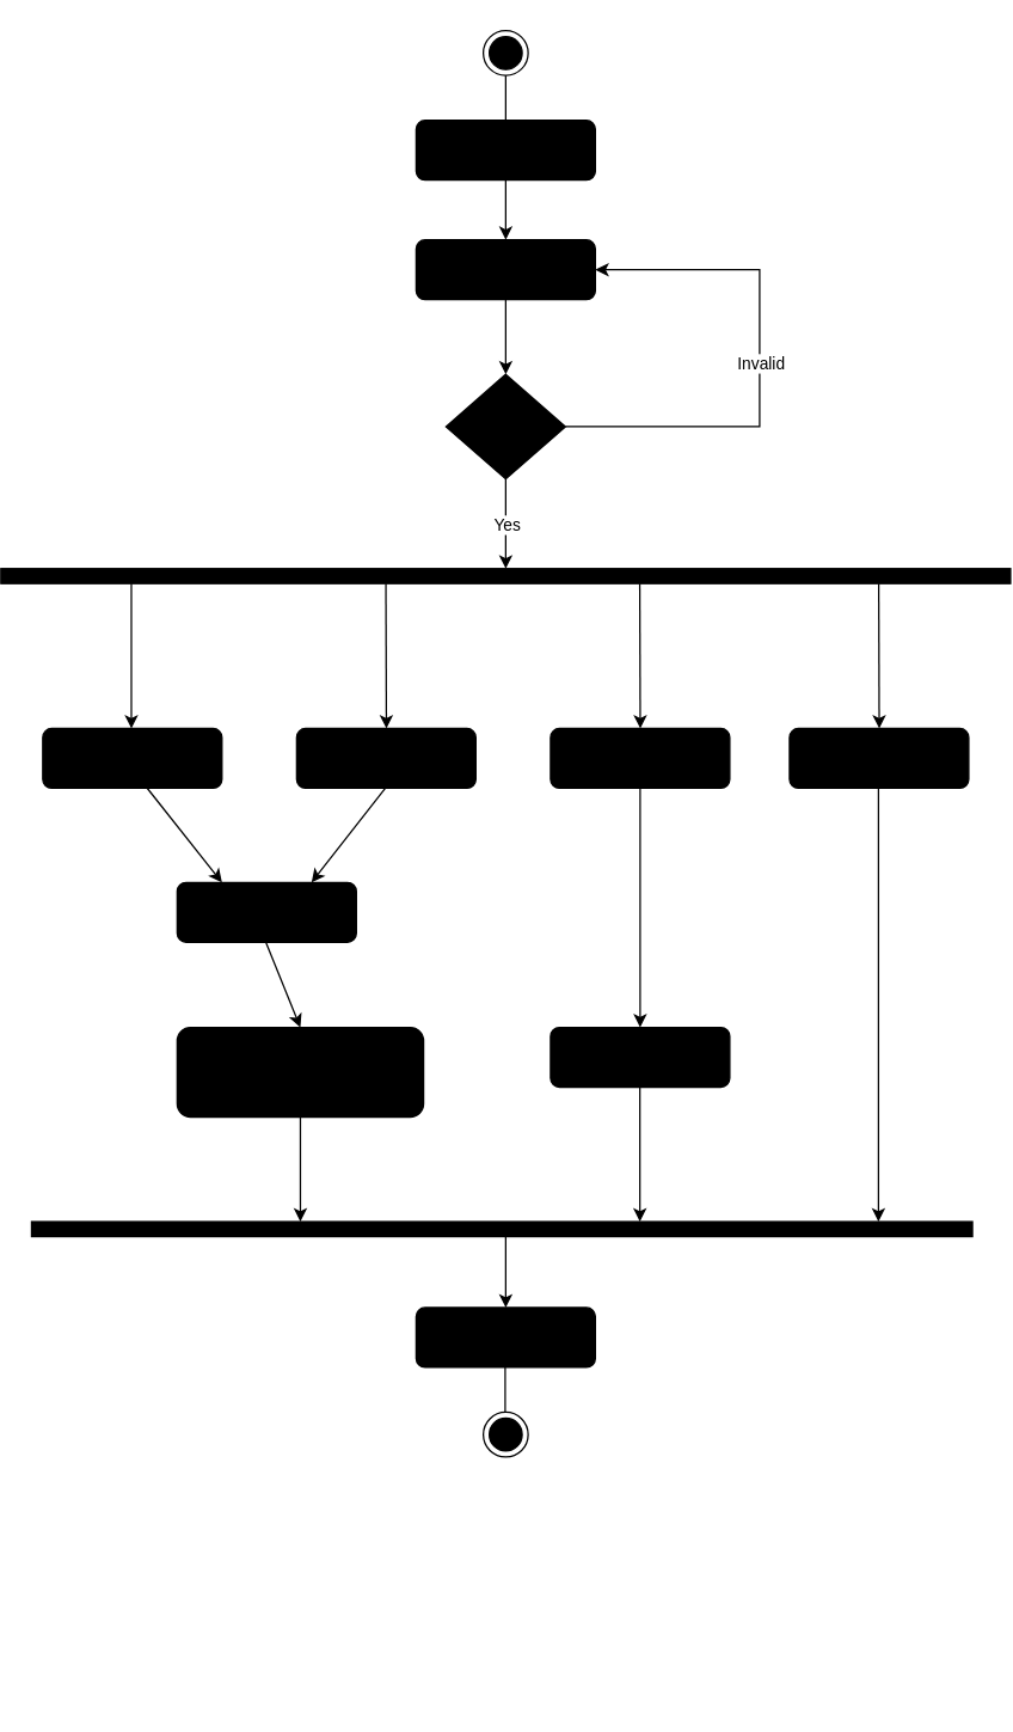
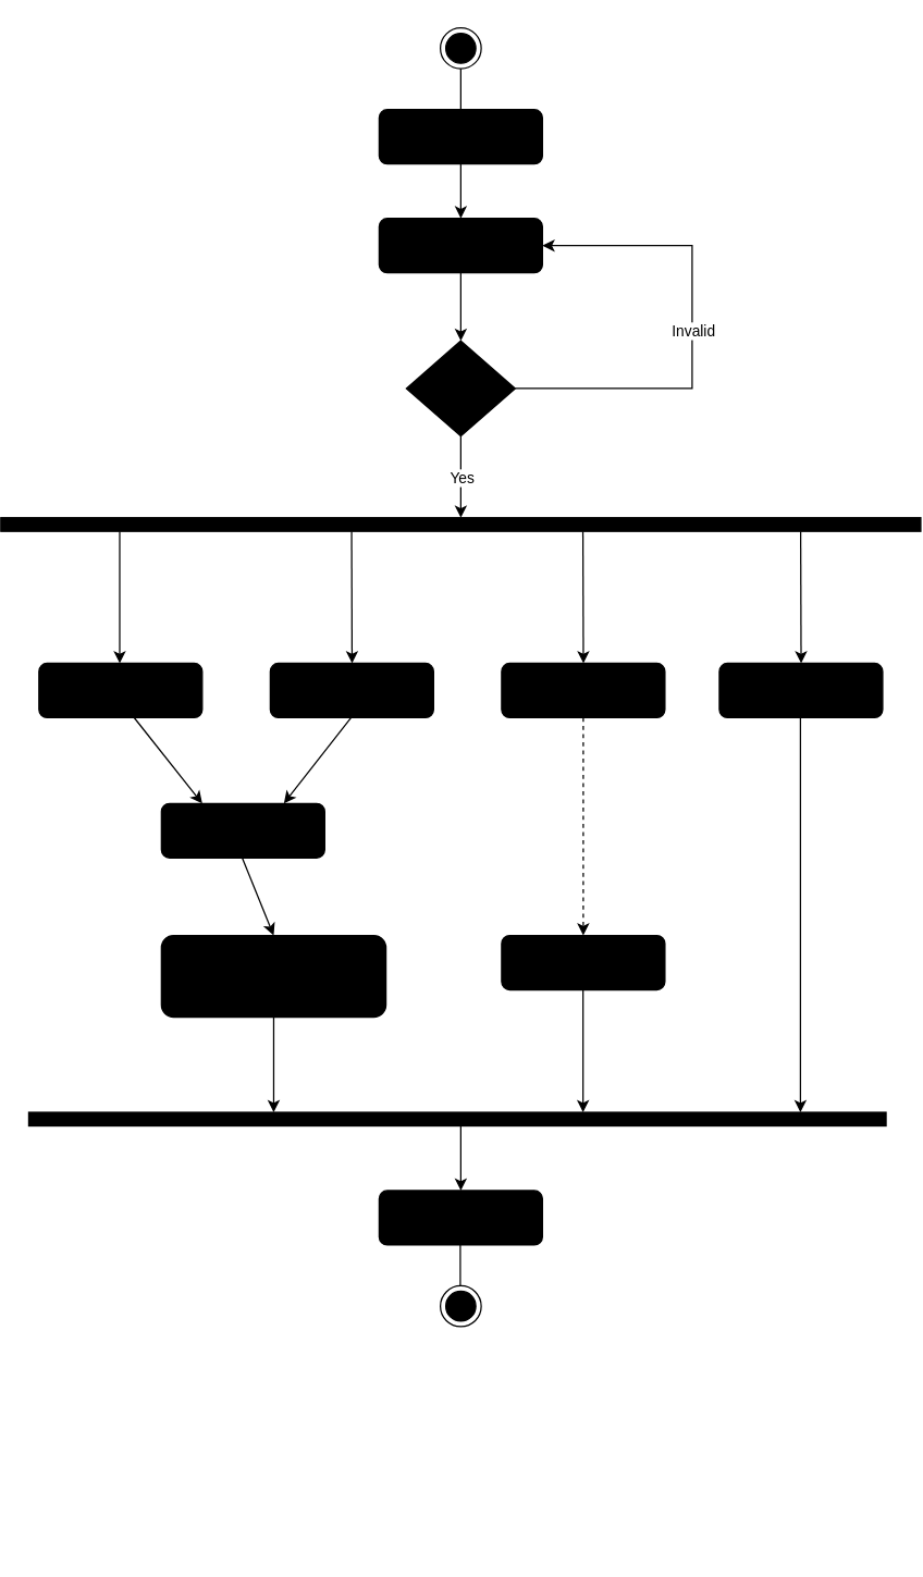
  <mxCell id="0" />
  <mxCell id="1" parent="0" />
  <mxCell id="2" value="&lt;font style=&quot;color: light-dark(rgb(0, 0, 0), rgb(0, 0, 0));&quot;&gt;Log in&lt;/font&gt;" style="rounded=1;whiteSpace=wrap;html=1;fontSize=12;glass=0;strokeWidth=1;shadow=0;fillColor=light-dark(#FCD34D,#FCD34D);strokeColor=light-dark(#000000,#000000);gradientColor=light-dark(#F59E0B,#F59E0B);gradientDirection=east;" parent="1" vertex="1"><mxGeometry x="270" y="80" width="120" height="40" as="geometry" /></mxCell>
  <mxCell id="3" value="&lt;font style=&quot;color: light-dark(rgb(0, 0, 0), rgb(0, 0, 0));&quot;&gt;Check&lt;/font&gt;" style="rhombus;whiteSpace=wrap;html=1;shadow=0;fontFamily=Helvetica;fontSize=12;align=center;strokeWidth=1;spacing=6;spacingTop=-4;fillColor=light-dark(#FCD34D,#FCD34D);strokeColor=light-dark(#000000,#000000);gradientColor=light-dark(#F59E0B,#F59E0B);gradientDirection=east;" parent="1" vertex="1"><mxGeometry x="290" y="250" width="80" height="70" as="geometry" /></mxCell>
  <mxCell id="4" value="&lt;font style=&quot;color: light-dark(rgb(0, 0, 0), rgb(0, 0, 0));&quot;&gt;Log out&lt;/font&gt;" style="rounded=1;whiteSpace=wrap;html=1;fontSize=12;glass=0;strokeWidth=1;shadow=0;strokeColor=light-dark(#000000,#000000);fillColor=light-dark(#FCD34D,#FCD34D);gradientColor=light-dark(#F59E0B,#F59E0B);gradientDirection=east;" parent="1" vertex="1"><mxGeometry x="270" y="874.5" width="120" height="40" as="geometry" /></mxCell>
  <mxCell id="5" value="" style="ellipse;html=1;shape=endState;fillColor=light-dark(#FCD34D,#FCD34D);strokeColor=light-dark(#000000,#000000);gradientColor=light-dark(#F59E0B,#F59E0B);gradientDirection=east;shadow=0;" parent="1" vertex="1"><mxGeometry x="315" y="20" width="30" height="30" as="geometry" /></mxCell>
  <mxCell id="6" value="" style="endArrow=none;html=1;rounded=0;strokeColor=light-dark(#000000,#000000);entryX=0.5;entryY=1;entryDx=0;entryDy=0;exitX=0.5;exitY=0;exitDx=0;exitDy=0;" parent="1" source="2" target="5" edge="1"><mxGeometry width="50" height="50" relative="1" as="geometry"><mxPoint x="305" y="80" as="sourcePoint" /><mxPoint x="355" y="30" as="targetPoint" /></mxGeometry></mxCell>
  <mxCell id="7" value="" style="ellipse;html=1;shape=endState;fillColor=light-dark(#FCD34D,#FCD34D);strokeColor=light-dark(#000000,#000000);gradientColor=light-dark(#F59E0B,#F59E0B);gradientDirection=east;shadow=0;" parent="1" vertex="1"><mxGeometry x="315" y="944.5" width="30" height="30" as="geometry" /></mxCell>
  <mxCell id="8" value="&lt;font style=&quot;color: light-dark(rgb(0, 0, 0), rgb(0, 0, 0));&quot;&gt;Authentication&lt;/font&gt;" style="rounded=1;whiteSpace=wrap;html=1;fontSize=12;glass=0;strokeWidth=1;shadow=0;fillColor=light-dark(#FCD34D,#FCD34D);strokeColor=light-dark(#000000,#000000);gradientColor=light-dark(#F59E0B,#F59E0B);gradientDirection=east;" parent="1" vertex="1"><mxGeometry x="270" y="160" width="120" height="40" as="geometry" /></mxCell>
  <mxCell id="9" value="" style="html=1;points=[[0,0,0,0,5],[0,1,0,0,-5],[1,0,0,0,5],[1,1,0,0,-5]];perimeter=orthogonalPerimeter;outlineConnect=0;targetShapes=umlLifeline;portConstraint=eastwest;newEdgeStyle={&quot;curved&quot;:0,&quot;rounded&quot;:0};rotation=-90;strokeColor=light-dark(#000000,#000000);fillColor=light-dark(#FCD34D,#FCD34D);gradientColor=light-dark(#F59E0B,#F59E0B);gradientDirection=south;shadow=0;" parent="1" vertex="1"><mxGeometry x="325" y="47" width="10" height="676" as="geometry" /></mxCell>
  <mxCell id="10" value="&lt;font style=&quot;color: light-dark(rgb(0, 0, 0), rgb(0, 0, 0));&quot;&gt;View products&lt;/font&gt;" style="rounded=1;whiteSpace=wrap;html=1;fontSize=12;glass=0;strokeWidth=1;shadow=0;fillColor=light-dark(#FCD34D,#FCD34D);strokeColor=light-dark(#000000,#000000);gradientColor=light-dark(#F59E0B,#F59E0B);gradientDirection=east;" parent="1" vertex="1"><mxGeometry x="20" y="487" width="120" height="40" as="geometry" /></mxCell>
  <mxCell id="11" value="&lt;font style=&quot;color: light-dark(rgb(0, 0, 0), rgb(0, 0, 0));&quot;&gt;Purchase products&lt;/font&gt;" style="rounded=1;whiteSpace=wrap;html=1;fontSize=12;glass=0;strokeWidth=1;shadow=0;strokeColor=light-dark(#000000,#000000);fillColor=light-dark(#FCD34D,#FCD34D);gradientColor=light-dark(#F59E0B,#F59E0B);gradientDirection=east;" parent="1" vertex="1"><mxGeometry x="110" y="590" width="120" height="40" as="geometry" /></mxCell>
  <mxCell id="12" value="" style="html=1;points=[[0,0,0,0,5],[0,1,0,0,-5],[1,0,0,0,5],[1,1,0,0,-5]];perimeter=orthogonalPerimeter;outlineConnect=0;targetShapes=umlLifeline;portConstraint=eastwest;newEdgeStyle={&quot;curved&quot;:0,&quot;rounded&quot;:0};rotation=-90;strokeColor=light-dark(#000000,#000000);fillColor=light-dark(#FCD34D,#FCD34D);gradientColor=light-dark(#F59E0B,#F59E0B);gradientDirection=south;shadow=0;" parent="1" vertex="1"><mxGeometry x="322.5" y="507" width="10" height="630" as="geometry" /></mxCell>
  <mxCell id="13" value="&lt;font style=&quot;color: light-dark(rgb(0, 0, 0), rgb(0, 0, 0));&quot;&gt;Place Custom Orders&lt;/font&gt;" style="rounded=1;whiteSpace=wrap;html=1;fontSize=12;glass=0;strokeWidth=1;shadow=0;fillColor=light-dark(#FCD34D,#FCD34D);strokeColor=light-dark(#000000,#000000);gradientColor=light-dark(#F59E0B,#F59E0B);gradientDirection=east;" parent="1" vertex="1"><mxGeometry x="360" y="487" width="120" height="40" as="geometry" /></mxCell>
  <mxCell id="14" value="" style="endArrow=none;html=1;rounded=0;strokeColor=light-dark(#000000,#000000);entryX=0.5;entryY=1;entryDx=0;entryDy=0;exitX=0.5;exitY=0;exitDx=0;exitDy=0;" parent="1" edge="1"><mxGeometry width="50" height="50" relative="1" as="geometry"><mxPoint x="329.63" y="944.5" as="sourcePoint" /><mxPoint x="329.63" y="914.5" as="targetPoint" /></mxGeometry></mxCell>
  <mxCell id="15" value="&lt;font style=&quot;color: light-dark(rgb(0, 0, 0), rgb(0, 0, 0));&quot;&gt;View out&lt;/font&gt;" style="rounded=1;whiteSpace=wrap;html=1;fontSize=12;glass=0;strokeWidth=1;shadow=0;fillColor=light-dark(#FCD34D,#FCD34D);strokeColor=light-dark(#000000,#000000);gradientColor=light-dark(#F59E0B,#F59E0B);gradientDirection=east;" parent="1" vertex="1"><mxGeometry x="190" y="487" width="120" height="40" as="geometry" /></mxCell>
  <mxCell id="16" value="&lt;font style=&quot;color: light-dark(rgb(0, 0, 0), rgb(0, 0, 0));&quot;&gt;Track orders&lt;/font&gt;" style="rounded=1;whiteSpace=wrap;html=1;fontSize=12;glass=0;strokeWidth=1;shadow=0;strokeColor=light-dark(#000000,#000000);fillColor=light-dark(#FCD34D,#FCD34D);gradientColor=light-dark(#F59E0B,#F59E0B);gradientDirection=east;" parent="1" vertex="1"><mxGeometry x="110" y="687" width="165" height="60" as="geometry" /></mxCell>
  <mxCell id="17" value="&lt;font style=&quot;color: light-dark(rgb(0, 0, 0), rgb(0, 0, 0));&quot;&gt;View Blog Posts&lt;/font&gt;" style="rounded=1;whiteSpace=wrap;html=1;fontSize=12;glass=0;strokeWidth=1;shadow=0;fillColor=light-dark(#FCD34D,#FCD34D);strokeColor=light-dark(#000000,#000000);gradientColor=light-dark(#F59E0B,#F59E0B);gradientDirection=east;" parent="1" vertex="1"><mxGeometry x="520" y="487" width="120" height="40" as="geometry" /></mxCell>
  <mxCell id="18" value="&lt;font style=&quot;color: light-dark(rgb(0, 0, 0), rgb(0, 0, 0));&quot;&gt;Message Bakers Via Chat&lt;/font&gt;" style="rounded=1;whiteSpace=wrap;html=1;fontSize=12;glass=0;strokeWidth=1;shadow=0;strokeColor=light-dark(#000000,#000000);fillColor=light-dark(#FCD34D,#FCD34D);gradientColor=light-dark(#F59E0B,#F59E0B);gradientDirection=east;" parent="1" vertex="1"><mxGeometry x="360" y="687" width="120" height="40" as="geometry" /></mxCell>
  <mxCell id="19" value="" style="endArrow=classic;html=1;rounded=0;strokeColor=light-dark(#000000,#000000);exitX=1;exitY=0.5;exitDx=0;exitDy=0;" edge="1" parent="1" source="3"><mxGeometry relative="1" as="geometry"><mxPoint x="370" y="290" as="sourcePoint" /><mxPoint x="390" y="180" as="targetPoint" /><Array as="points"><mxPoint x="500" y="285" /><mxPoint x="500" y="180" /></Array></mxGeometry></mxCell>
  <mxCell id="20" value="Invalid" style="edgeLabel;resizable=0;html=1;;align=center;verticalAlign=middle;fontColor=light-dark(#000000,#000000);labelBackgroundColor=light-dark(#FFFFFF,#FFFFFF);" connectable="0" vertex="1" parent="19"><mxGeometry relative="1" as="geometry" /></mxCell>
  <mxCell id="21" value="" style="endArrow=classic;html=1;rounded=0;strokeColor=light-dark(#000000,#000000);exitX=0.5;exitY=1;exitDx=0;exitDy=0;" edge="1" parent="1" source="3"><mxGeometry relative="1" as="geometry"><mxPoint x="329.6" y="320" as="sourcePoint" /><mxPoint x="330" y="380" as="targetPoint" /></mxGeometry></mxCell>
  <mxCell id="22" value="Yes" style="edgeLabel;resizable=0;html=1;;align=center;verticalAlign=middle;fontColor=light-dark(#000000,#000000);labelBackgroundColor=light-dark(#FFFFFF,#FFFFFF);" connectable="0" vertex="1" parent="21"><mxGeometry relative="1" as="geometry" /></mxCell>
  <mxCell id="23" value="" style="endArrow=classic;html=1;rounded=0;strokeColor=light-dark(#000000,#000000);" edge="1" parent="1" source="9"><mxGeometry width="50" height="50" relative="1" as="geometry"><mxPoint x="79.33" y="387" as="sourcePoint" /><mxPoint x="79.33" y="487" as="targetPoint" /></mxGeometry></mxCell>
  <mxCell id="24" value="" style="endArrow=classic;html=1;rounded=0;strokeColor=light-dark(#000000,#000000);" edge="1" parent="1"><mxGeometry width="50" height="50" relative="1" as="geometry"><mxPoint x="249.75" y="390" as="sourcePoint" /><mxPoint x="250.08" y="487" as="targetPoint" /></mxGeometry></mxCell>
  <mxCell id="25" value="" style="endArrow=classic;html=1;rounded=0;strokeColor=light-dark(#000000,#000000);" edge="1" parent="1"><mxGeometry width="50" height="50" relative="1" as="geometry"><mxPoint x="419.75" y="390" as="sourcePoint" /><mxPoint x="420.08" y="487" as="targetPoint" /></mxGeometry></mxCell>
  <mxCell id="26" value="" style="endArrow=classic;html=1;rounded=0;strokeColor=light-dark(#000000,#000000);" edge="1" parent="1"><mxGeometry width="50" height="50" relative="1" as="geometry"><mxPoint x="579.75" y="390" as="sourcePoint" /><mxPoint x="580.08" y="487" as="targetPoint" /></mxGeometry></mxCell>
  <mxCell id="27" value="" style="endArrow=classic;html=1;rounded=0;strokeColor=light-dark(#000000,#000000);exitX=0.5;exitY=1;exitDx=0;exitDy=0;" edge="1" parent="1" source="2"><mxGeometry width="50" height="50" relative="1" as="geometry"><mxPoint x="330" y="130" as="sourcePoint" /><mxPoint x="330" y="160" as="targetPoint" /></mxGeometry></mxCell>
  <mxCell id="28" value="" style="endArrow=classic;html=1;rounded=0;strokeColor=light-dark(#000000,#000000);exitX=0.5;exitY=1;exitDx=0;exitDy=0;" edge="1" parent="1" source="8"><mxGeometry width="50" height="50" relative="1" as="geometry"><mxPoint x="330" y="220" as="sourcePoint" /><mxPoint x="330" y="250" as="targetPoint" /></mxGeometry></mxCell>
  <mxCell id="29" value="" style="endArrow=classic;html=1;rounded=0;strokeColor=light-dark(#000000,#000000);entryX=0.25;entryY=0;entryDx=0;entryDy=0;" edge="1" parent="1" target="11"><mxGeometry width="50" height="50" relative="1" as="geometry"><mxPoint x="90" y="527" as="sourcePoint" /><mxPoint x="90.33" y="624" as="targetPoint" /></mxGeometry></mxCell>
  <mxCell id="30" value="" style="endArrow=classic;html=1;rounded=0;strokeColor=light-dark(#000000,#000000);entryX=0.75;entryY=0;entryDx=0;entryDy=0;" edge="1" parent="1" target="11"><mxGeometry width="50" height="50" relative="1" as="geometry"><mxPoint x="249.38" y="527" as="sourcePoint" /><mxPoint x="249.71" y="624" as="targetPoint" /></mxGeometry></mxCell>
  <mxCell id="31" value="" style="endArrow=classic;html=1;rounded=0;strokeColor=light-dark(#000000,#000000);entryX=0.5;entryY=0;entryDx=0;entryDy=0;" edge="1" parent="1" target="16"><mxGeometry width="50" height="50" relative="1" as="geometry"><mxPoint x="169.38" y="630" as="sourcePoint" /><mxPoint x="170" y="690" as="targetPoint" /></mxGeometry></mxCell>
  <mxCell id="32" value="" style="endArrow=classic;html=1;rounded=0;strokeColor=light-dark(#000000,#000000);exitX=0.5;exitY=1;exitDx=0;exitDy=0;" edge="1" parent="1" source="16" target="12"><mxGeometry width="50" height="50" relative="1" as="geometry"><mxPoint x="170" y="740" as="sourcePoint" /><mxPoint x="170.33" y="837" as="targetPoint" /></mxGeometry></mxCell>
- <mxCell id="33" value="" style="endArrow=classic;html=1;rounded=0;strokeColor=light-dark(#000000,#000000);exitX=0.5;exitY=1;exitDx=0;exitDy=0;entryX=0.5;entryY=0;entryDx=0;entryDy=0;" edge="1" parent="1" source="13" target="18"><mxGeometry width="50" height="50" relative="1" as="geometry"><mxPoint x="420" y="570" as="sourcePoint" /><mxPoint x="420.33" y="667" as="targetPoint" /></mxGeometry></mxCell>
+ <mxCell id="33" value="" style="endArrow=classic;html=1;rounded=0;strokeColor=light-dark(#000000,#000000);exitX=0.5;exitY=1;exitDx=0;exitDy=0;entryX=0.5;entryY=0;entryDx=0;entryDy=0;dashed=1;" edge="1" parent="1" source="13" target="18"><mxGeometry width="50" height="50" relative="1" as="geometry"><mxPoint x="420" y="570" as="sourcePoint" /><mxPoint x="420.33" y="667" as="targetPoint" /></mxGeometry></mxCell>
  <mxCell id="34" value="" style="endArrow=classic;html=1;rounded=0;strokeColor=light-dark(#000000,#000000);" edge="1" parent="1" target="12"><mxGeometry width="50" height="50" relative="1" as="geometry"><mxPoint x="419.83" y="727" as="sourcePoint" /><mxPoint x="420.16" y="824" as="targetPoint" /></mxGeometry></mxCell>
  <mxCell id="35" value="" style="endArrow=classic;html=1;rounded=0;strokeColor=light-dark(#000000,#000000);" edge="1" parent="1" target="12"><mxGeometry width="50" height="50" relative="1" as="geometry"><mxPoint x="579.58" y="527" as="sourcePoint" /><mxPoint x="579.91" y="624" as="targetPoint" /></mxGeometry></mxCell>
  <mxCell id="36" value="" style="endArrow=classic;html=1;rounded=0;strokeColor=light-dark(#000000,#000000);entryX=0.5;entryY=0;entryDx=0;entryDy=0;" edge="1" parent="1" source="12" target="4"><mxGeometry width="50" height="50" relative="1" as="geometry"><mxPoint x="329.84" y="817.5" as="sourcePoint" /><mxPoint x="330.17" y="914.5" as="targetPoint" /></mxGeometry></mxCell>
